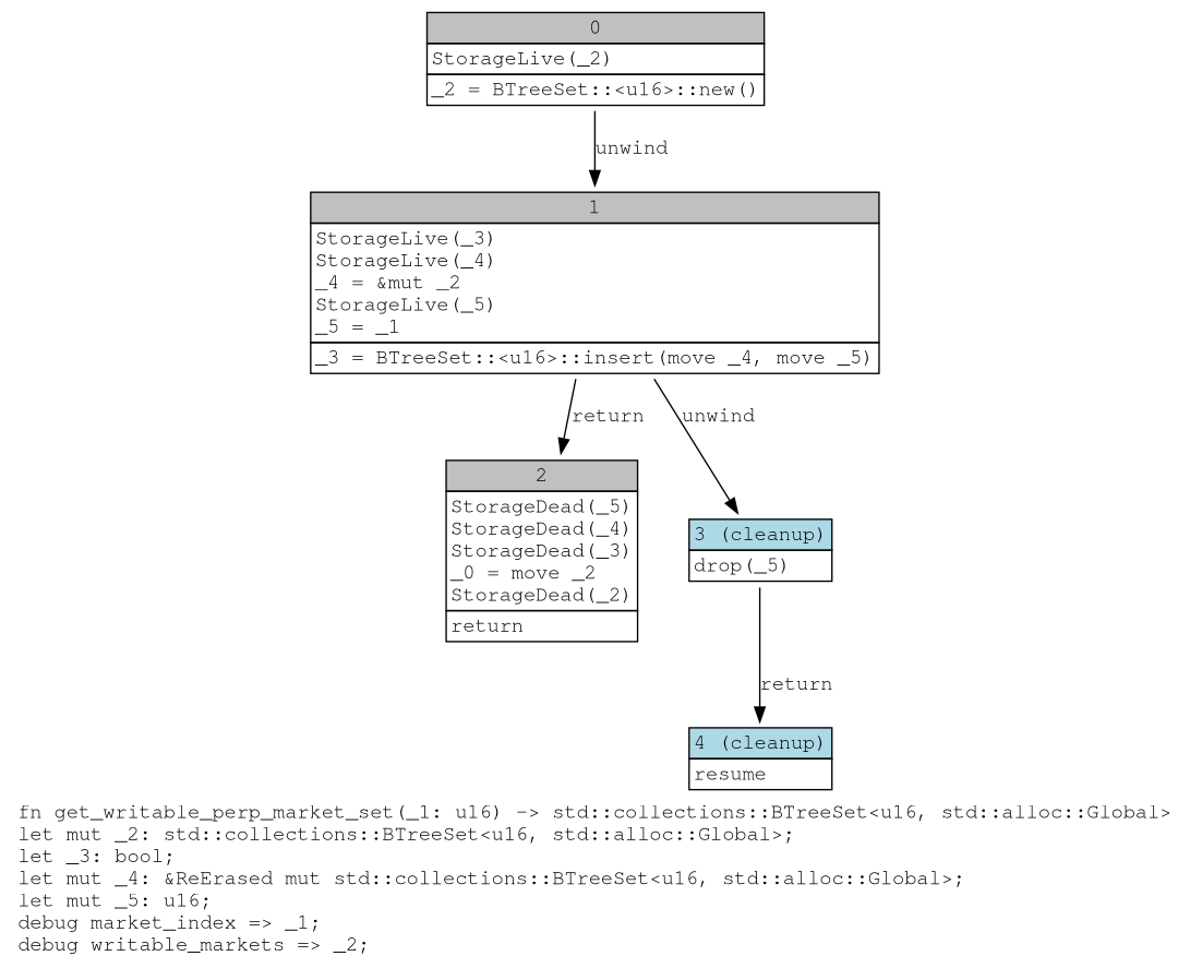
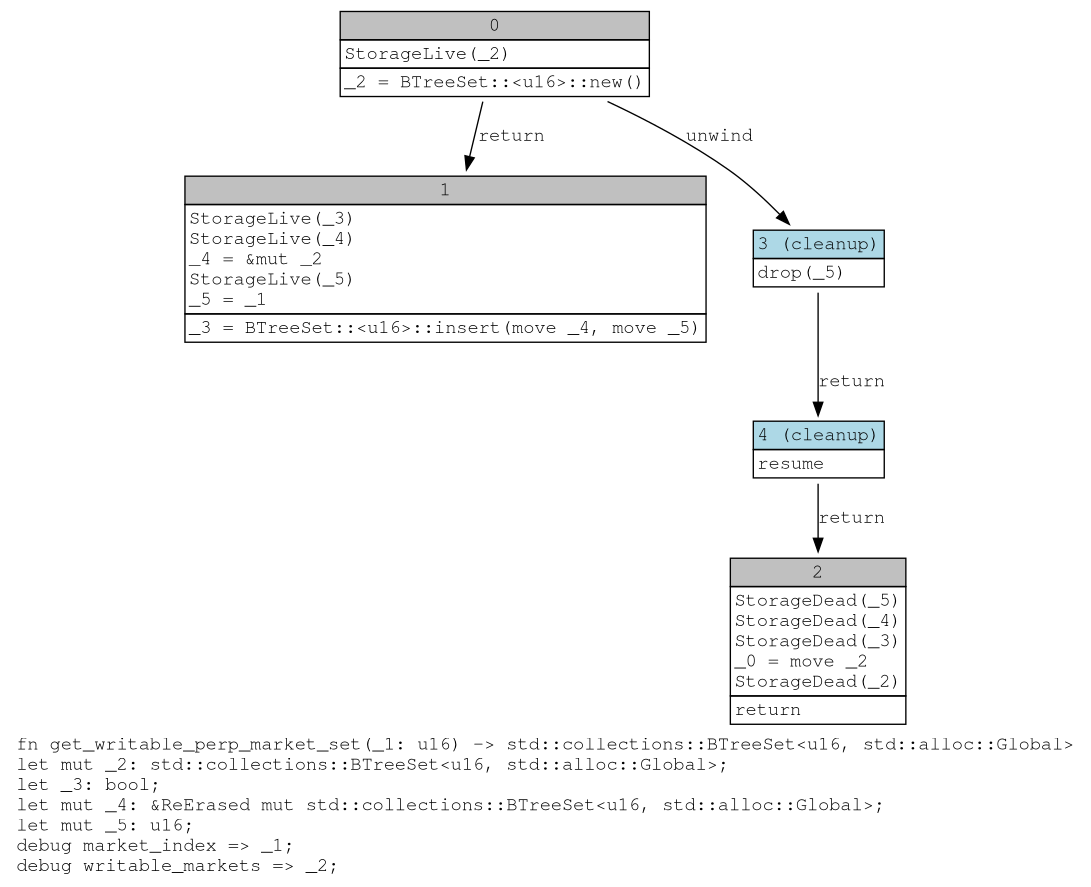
  digraph {
    fontname="Courier, monospace"
    label=<fn get_writable_perp_market_set(_1: u16) -&gt; std::collections::BTreeSet&lt;u16, std::alloc::Global&gt;<br align="left"/>let mut _2: std::collections::BTreeSet&lt;u16, std::alloc::Global&gt;;<br align="left"/>let _3: bool;<br align="left"/>let mut _4: &amp;ReErased mut std::collections::BTreeSet&lt;u16, std::alloc::Global&gt;;<br align="left"/>let mut _5: u16;<br align="left"/>debug market_index =&gt; _1;<br align="left"/>debug writable_markets =&gt; _2;<br align="left"/>>
    node [fontname="Courier, monospace" shape=none]
    edge [fontname="Courier, monospace"]
    n1 [label=<<table border="0" cellborder="1" cellspacing="0"><tr><td bgcolor="gray" align="center" colspan="1">0</td></tr><tr><td align="left" balign="left">StorageLive(_2)<br/></td></tr><tr><td align="left">_2 = BTreeSet::&lt;u16&gt;::new()</td></tr></table>>]
    n2 [label=<<table border="0" cellborder="1" cellspacing="0"><tr><td bgcolor="gray" align="center" colspan="1">1</td></tr><tr><td align="left" balign="left">StorageLive(_3)<br/>StorageLive(_4)<br/>_4 = &amp;mut _2<br/>StorageLive(_5)<br/>_5 = _1<br/></td></tr><tr><td align="left">_3 = BTreeSet::&lt;u16&gt;::insert(move _4, move _5)</td></tr></table>>]
    n3 [label=<<table border="0" cellborder="1" cellspacing="0"><tr><td bgcolor="gray" align="center" colspan="1">2</td></tr><tr><td align="left" balign="left">StorageDead(_5)<br/>StorageDead(_4)<br/>StorageDead(_3)<br/>_0 = move _2<br/>StorageDead(_2)<br/></td></tr><tr><td align="left">return</td></tr></table>>]
    n4 [label=<<table border="0" cellborder="1" cellspacing="0"><tr><td bgcolor="lightblue" align="center" colspan="1">3 (cleanup)</td></tr><tr><td align="left">drop(_5)</td></tr></table>>]
    n5 [label=<<table border="0" cellborder="1" cellspacing="0"><tr><td bgcolor="lightblue" align="center" colspan="1">4 (cleanup)</td></tr><tr><td align="left">resume</td></tr></table>>]
-   n1 -> n2 [label=unwind]
-   n2 -> n3 [label=return]
-   n2 -> n4 [label=unwind]
+   n1 -> n2 [label=return]
+   n5 -> n3 [label=return]
+   n1 -> n4 [label=unwind]
    n4 -> n5 [label=return]
  }
